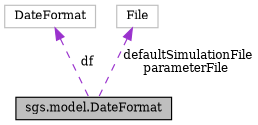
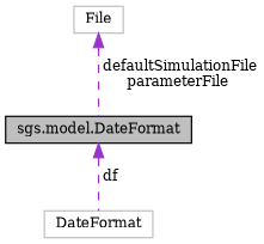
  digraph {
    fontname="DejaVu Serif"
    node [color=grey75 fillcolor=white fontname="DejaVu Serif" fontsize=10 shape=record style=filled]
    edge [color=darkorchid3 dir=back fontname="DejaVu Serif" fontsize=10 labelfontname=Helvetica labelfontsize=10 style=dashed]
    n1 [color=black fillcolor=grey75 fontcolor=black height=0.2 label="sgs.model.DateFormat" width=0.4]
    n2 [height=0.2 label=DateFormat width=0.4]
    n3 [height=0.2 label=File width=0.4]
-   n2 -> n1 [label=" df"]
+   n1 -> n2 [label=" df"]
    n3 -> n1 [label=" defaultSimulationFile\nparameterFile"]
  }
